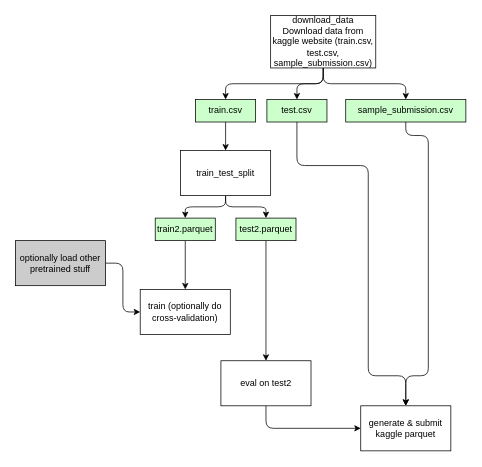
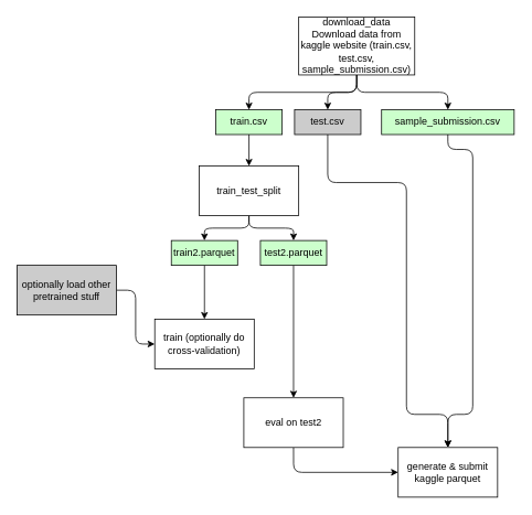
  <mxCell id="0" />
  <mxCell id="1" parent="0" />
  <mxCell id="2" style="edgeStyle=orthogonalEdgeStyle;html=1;exitX=0.5;exitY=1;exitDx=0;exitDy=0;entryX=0.5;entryY=0;entryDx=0;entryDy=0;" parent="1" source="5" target="10" edge="1"><mxGeometry relative="1" as="geometry" /></mxCell>
  <mxCell id="3" style="edgeStyle=orthogonalEdgeStyle;html=1;exitX=0.5;exitY=1;exitDx=0;exitDy=0;entryX=0.5;entryY=0;entryDx=0;entryDy=0;" parent="1" source="5" target="12" edge="1"><mxGeometry relative="1" as="geometry" /></mxCell>
  <mxCell id="4" style="edgeStyle=orthogonalEdgeStyle;html=1;exitX=0.5;exitY=1;exitDx=0;exitDy=0;entryX=0.5;entryY=0;entryDx=0;entryDy=0;" parent="1" source="5" target="14" edge="1"><mxGeometry relative="1" as="geometry" /></mxCell>
  <mxCell id="5" value="&lt;div&gt;download_data&lt;/div&gt;Download data from kaggle website (train.csv, test.csv, sample_submission.csv)" style="rounded=0;whiteSpace=wrap;html=1;" parent="1" vertex="1"><mxGeometry x="360" y="20" width="140" height="70" as="geometry" /></mxCell>
  <mxCell id="6" style="edgeStyle=orthogonalEdgeStyle;html=1;exitX=0.5;exitY=1;exitDx=0;exitDy=0;entryX=0.5;entryY=0;entryDx=0;entryDy=0;" parent="1" source="8" target="16" edge="1"><mxGeometry relative="1" as="geometry" /></mxCell>
  <mxCell id="7" style="edgeStyle=orthogonalEdgeStyle;html=1;exitX=0.5;exitY=1;exitDx=0;exitDy=0;entryX=0.5;entryY=0;entryDx=0;entryDy=0;" parent="1" source="8" target="18" edge="1"><mxGeometry relative="1" as="geometry" /></mxCell>
  <mxCell id="8" value="train_test_split" style="rounded=0;whiteSpace=wrap;html=1;" parent="1" vertex="1"><mxGeometry x="240" y="200" width="120" height="60" as="geometry" /></mxCell>
  <mxCell id="9" style="edgeStyle=none;html=1;exitX=0.5;exitY=1;exitDx=0;exitDy=0;entryX=0.5;entryY=0;entryDx=0;entryDy=0;" parent="1" source="10" target="8" edge="1"><mxGeometry relative="1" as="geometry" /></mxCell>
  <mxCell id="10" value="train.csv" style="rounded=0;whiteSpace=wrap;html=1;fillColor=#CCFFCC;" parent="1" vertex="1"><mxGeometry x="260" y="132" width="80" height="30" as="geometry" /></mxCell>
  <mxCell id="11" style="edgeStyle=orthogonalEdgeStyle;html=1;exitX=0.5;exitY=1;exitDx=0;exitDy=0;entryX=0.5;entryY=0;entryDx=0;entryDy=0;" parent="1" source="12" target="24" edge="1"><mxGeometry relative="1" as="geometry"><Array as="points"><mxPoint x="395" y="220" /><mxPoint x="490" y="220" /><mxPoint x="490" y="500" /><mxPoint x="540" y="500" /></Array></mxGeometry></mxCell>
- <mxCell id="12" value="test.csv" style="rounded=0;whiteSpace=wrap;html=1;fillColor=#CCFFCC;" parent="1" vertex="1"><mxGeometry x="355" y="132" width="80" height="30" as="geometry" /></mxCell>
+ <mxCell id="12" value="test.csv" style="rounded=0;whiteSpace=wrap;html=1;fillColor=#cccccc;" parent="1" vertex="1"><mxGeometry x="355" y="132" width="80" height="30" as="geometry" /></mxCell>
  <mxCell id="13" style="edgeStyle=orthogonalEdgeStyle;html=1;exitX=0.5;exitY=1;exitDx=0;exitDy=0;entryX=0.5;entryY=0;entryDx=0;entryDy=0;" parent="1" source="14" target="24" edge="1"><mxGeometry relative="1" as="geometry"><Array as="points"><mxPoint x="540" y="180" /><mxPoint x="570" y="180" /><mxPoint x="570" y="500" /><mxPoint x="540" y="500" /></Array></mxGeometry></mxCell>
  <mxCell id="14" value="sample_submission.csv" style="rounded=0;whiteSpace=wrap;html=1;fillColor=#CCFFCC;" parent="1" vertex="1"><mxGeometry x="460" y="132" width="160" height="30" as="geometry" /></mxCell>
  <mxCell id="15" value="" style="edgeStyle=none;html=1;" parent="1" source="16" target="19" edge="1"><mxGeometry relative="1" as="geometry" /></mxCell>
  <mxCell id="16" value="train2.parquet" style="rounded=0;whiteSpace=wrap;html=1;fillColor=#CCFFCC;" parent="1" vertex="1"><mxGeometry x="206.25" y="290" width="80" height="30" as="geometry" /></mxCell>
  <mxCell id="17" style="edgeStyle=orthogonalEdgeStyle;html=1;exitX=0.5;exitY=1;exitDx=0;exitDy=0;entryX=0.5;entryY=0;entryDx=0;entryDy=0;" parent="1" source="18" target="23" edge="1"><mxGeometry relative="1" as="geometry" /></mxCell>
  <mxCell id="18" value="test2.parquet" style="rounded=0;whiteSpace=wrap;html=1;fillColor=#CCFFCC;" parent="1" vertex="1"><mxGeometry x="313.75" y="290" width="80" height="30" as="geometry" /></mxCell>
  <mxCell id="19" value="train (optionally do cross-validation)" style="whiteSpace=wrap;html=1;rounded=0;" parent="1" vertex="1"><mxGeometry x="186.25" y="385" width="120" height="60" as="geometry" /></mxCell>
  <mxCell id="20" style="edgeStyle=orthogonalEdgeStyle;html=1;exitX=1;exitY=0.5;exitDx=0;exitDy=0;entryX=0;entryY=0.5;entryDx=0;entryDy=0;" parent="1" source="21" target="19" edge="1"><mxGeometry relative="1" as="geometry" /></mxCell>
  <mxCell id="21" value="optionally load other pretrained stuff" style="whiteSpace=wrap;html=1;rounded=0;fillColor=#CCCCCC;" parent="1" vertex="1"><mxGeometry x="20" y="320" width="120" height="60" as="geometry" /></mxCell>
  <mxCell id="22" style="edgeStyle=orthogonalEdgeStyle;html=1;exitX=0.5;exitY=1;exitDx=0;exitDy=0;entryX=0;entryY=0.5;entryDx=0;entryDy=0;" parent="1" source="23" target="24" edge="1"><mxGeometry relative="1" as="geometry" /></mxCell>
  <mxCell id="23" value="eval on test2" style="whiteSpace=wrap;html=1;rounded=0;" parent="1" vertex="1"><mxGeometry x="293.75" y="480" width="120" height="60" as="geometry" /></mxCell>
  <mxCell id="24" value="generate &amp;amp; submit kaggle parquet" style="whiteSpace=wrap;html=1;rounded=0;" parent="1" vertex="1"><mxGeometry x="480" y="540" width="120" height="60" as="geometry" /></mxCell>
